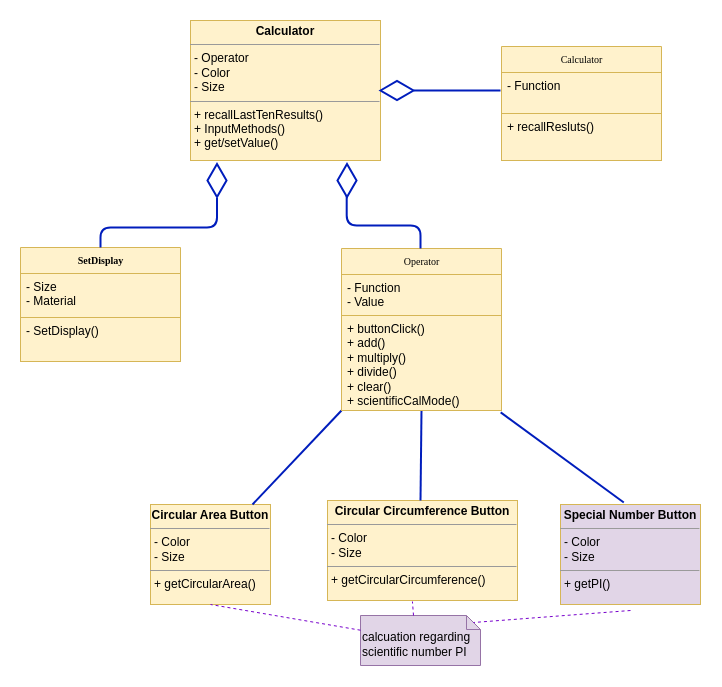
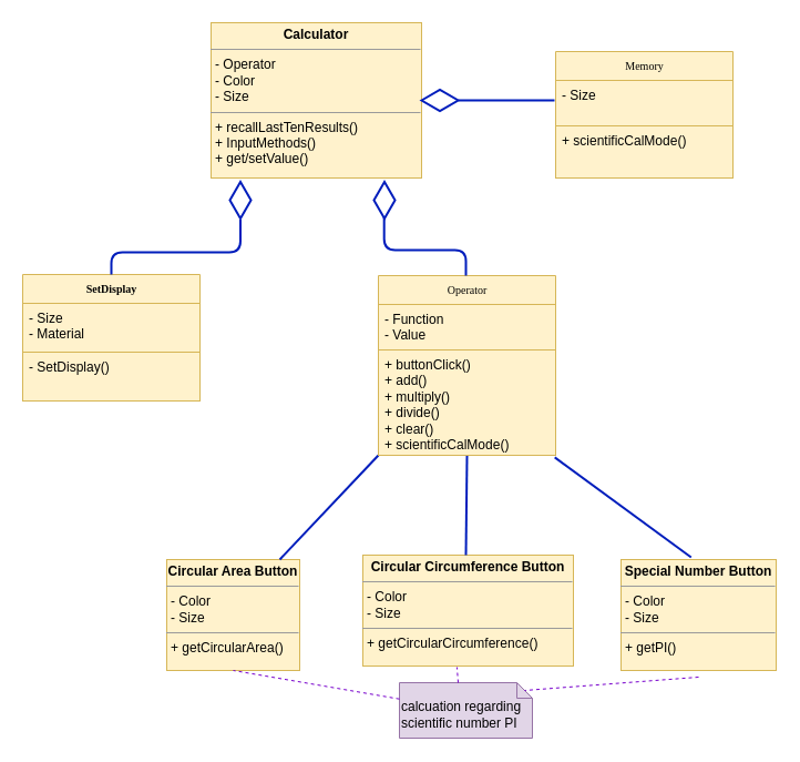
  <mxCell id="0" />
  <mxCell id="1" parent="0" />
  <mxCell id="2" value="&lt;p style=&quot;margin: 0px ; margin-top: 4px ; text-align: center&quot;&gt;&lt;b&gt;Calculator&lt;br&gt;&lt;/b&gt;&lt;/p&gt;&lt;hr size=&quot;1&quot;&gt;&lt;p style=&quot;margin: 0px ; margin-left: 4px&quot;&gt;- Operator&lt;br&gt;- Color&lt;/p&gt;&lt;p style=&quot;margin: 0px ; margin-left: 4px&quot;&gt;- Size&lt;br&gt;&lt;/p&gt;&lt;hr size=&quot;1&quot;&gt;&lt;p style=&quot;margin: 0px ; margin-left: 4px&quot;&gt;+ recallLastTenResults()&lt;br&gt;+ InputMethods()&lt;/p&gt;&lt;p style=&quot;margin: 0px ; margin-left: 4px&quot;&gt;+ get/setValue()&lt;br&gt;&lt;/p&gt;&lt;p style=&quot;margin: 0px ; margin-left: 4px&quot;&gt;&lt;br&gt;&lt;/p&gt;" style="verticalAlign=top;align=left;overflow=fill;fontSize=12;fontFamily=Helvetica;html=1;rounded=0;shadow=0;comic=0;labelBackgroundColor=none;strokeColor=#d6b656;strokeWidth=1;fillColor=#fff2cc;" parent="1" vertex="1"><mxGeometry x="190" y="20" width="190" height="140" as="geometry" /></mxCell>
  <mxCell id="3" value="&lt;b&gt;SetDisplay&lt;/b&gt;" style="swimlane;html=1;fontStyle=0;childLayout=stackLayout;horizontal=1;startSize=26;fillColor=#fff2cc;horizontalStack=0;resizeParent=1;resizeLast=0;collapsible=1;marginBottom=0;swimlaneFillColor=#ffffff;rounded=0;shadow=0;comic=0;labelBackgroundColor=none;strokeColor=#d6b656;strokeWidth=1;fontFamily=Verdana;fontSize=10;align=center;" parent="1" vertex="1"><mxGeometry x="20" y="247" width="160" height="114" as="geometry"><mxRectangle x="510" y="68.5" width="70" height="26" as="alternateBounds" /></mxGeometry></mxCell>
  <mxCell id="4" value="&lt;div&gt;- Size&lt;/div&gt;&lt;div&gt;- Material&lt;br&gt;&lt;/div&gt;" style="text;html=1;strokeColor=#d6b656;fillColor=#fff2cc;align=left;verticalAlign=top;spacingLeft=4;spacingRight=4;whiteSpace=wrap;overflow=hidden;rotatable=0;points=[[0,0.5],[1,0.5]];portConstraint=eastwest;" parent="3" vertex="1"><mxGeometry y="26" width="160" height="44" as="geometry" /></mxCell>
  <mxCell id="5" value="- SetDisplay()" style="text;html=1;strokeColor=#d6b656;fillColor=#fff2cc;align=left;verticalAlign=top;spacingLeft=4;spacingRight=4;whiteSpace=wrap;overflow=hidden;rotatable=0;points=[[0,0.5],[1,0.5]];portConstraint=eastwest;" vertex="1" parent="3"><mxGeometry y="70" width="160" height="44" as="geometry" /></mxCell>
  <mxCell id="6" value="Operator" style="swimlane;html=1;fontStyle=0;childLayout=stackLayout;horizontal=1;startSize=26;fillColor=#fff2cc;horizontalStack=0;resizeParent=1;resizeLast=0;collapsible=1;marginBottom=0;swimlaneFillColor=#ffffff;rounded=0;shadow=0;comic=0;labelBackgroundColor=none;strokeColor=#d6b656;strokeWidth=1;fontFamily=Verdana;fontSize=10;align=center;" parent="1" vertex="1"><mxGeometry x="341" y="248" width="160" height="72" as="geometry"><mxRectangle x="510" y="68.5" width="70" height="26" as="alternateBounds" /></mxGeometry></mxCell>
  <mxCell id="7" value="&lt;div&gt;- Function&lt;br&gt;&lt;/div&gt;&lt;div&gt;- Value&lt;br&gt;&lt;/div&gt;" style="text;html=1;strokeColor=#d6b656;fillColor=#fff2cc;align=left;verticalAlign=top;spacingLeft=4;spacingRight=4;whiteSpace=wrap;overflow=hidden;rotatable=0;points=[[0,0.5],[1,0.5]];portConstraint=eastwest;" parent="6" vertex="1"><mxGeometry y="26" width="160" height="44" as="geometry" /></mxCell>
- <mxCell id="8" value="&lt;p style=&quot;margin: 0px ; margin-top: 4px ; text-align: center&quot;&gt;&lt;b&gt;Special Number Button&lt;br&gt;&lt;/b&gt;&lt;/p&gt;&lt;hr size=&quot;1&quot;&gt;&lt;p style=&quot;margin: 0px ; margin-left: 4px&quot;&gt;- Color&lt;/p&gt;&lt;p style=&quot;margin: 0px ; margin-left: 4px&quot;&gt;- Size&lt;br&gt;&lt;/p&gt;&lt;hr size=&quot;1&quot;&gt;&lt;p style=&quot;margin: 0px ; margin-left: 4px&quot;&gt;+ getPI()&lt;br&gt;&lt;/p&gt;" style="verticalAlign=top;align=left;overflow=fill;fontSize=12;fontFamily=Helvetica;html=1;rounded=0;shadow=0;comic=0;labelBackgroundColor=none;strokeColor=#d6b656;strokeWidth=1;fillColor=#e1d5e7;" parent="1" vertex="1"><mxGeometry x="560" y="504" width="140" height="100" as="geometry" /></mxCell>
+ <mxCell id="8" value="&lt;p style=&quot;margin: 0px ; margin-top: 4px ; text-align: center&quot;&gt;&lt;b&gt;Special Number Button&lt;br&gt;&lt;/b&gt;&lt;/p&gt;&lt;hr size=&quot;1&quot;&gt;&lt;p style=&quot;margin: 0px ; margin-left: 4px&quot;&gt;- Color&lt;/p&gt;&lt;p style=&quot;margin: 0px ; margin-left: 4px&quot;&gt;- Size&lt;br&gt;&lt;/p&gt;&lt;hr size=&quot;1&quot;&gt;&lt;p style=&quot;margin: 0px ; margin-left: 4px&quot;&gt;+ getPI()&lt;br&gt;&lt;/p&gt;" style="verticalAlign=top;align=left;overflow=fill;fontSize=12;fontFamily=Helvetica;html=1;rounded=0;shadow=0;comic=0;labelBackgroundColor=none;strokeColor=#d6b656;strokeWidth=1;fillColor=#fff2cc;" parent="1" vertex="1"><mxGeometry x="560" y="504" width="140" height="100" as="geometry" /></mxCell>
  <mxCell id="9" value="&lt;p style=&quot;margin: 0px ; margin-top: 4px ; text-align: center&quot;&gt;&lt;b&gt;Circular Area Button&lt;br&gt;&lt;/b&gt;&lt;/p&gt;&lt;hr size=&quot;1&quot;&gt;&lt;p style=&quot;margin: 0px ; margin-left: 4px&quot;&gt;- Color&lt;/p&gt;&lt;p style=&quot;margin: 0px ; margin-left: 4px&quot;&gt;- Size&lt;br&gt;&lt;/p&gt;&lt;hr size=&quot;1&quot;&gt;&lt;p style=&quot;margin: 0px ; margin-left: 4px&quot;&gt;+ getCircularArea()&lt;br&gt;&lt;/p&gt;" style="verticalAlign=top;align=left;overflow=fill;fontSize=12;fontFamily=Helvetica;html=1;rounded=0;shadow=0;comic=0;labelBackgroundColor=none;strokeColor=#d6b656;strokeWidth=1;fillColor=#fff2cc;" parent="1" vertex="1"><mxGeometry x="150" y="504" width="120" height="100" as="geometry" /></mxCell>
  <mxCell id="10" value="&lt;p style=&quot;margin: 0px ; margin-top: 4px ; text-align: center&quot;&gt;&lt;b&gt;Circular Circumference Button&lt;br&gt;&lt;/b&gt;&lt;/p&gt;&lt;hr size=&quot;1&quot;&gt;&lt;p style=&quot;margin: 0px ; margin-left: 4px&quot;&gt;- Color&lt;/p&gt;&lt;p style=&quot;margin: 0px ; margin-left: 4px&quot;&gt;- Size&lt;br&gt;&lt;/p&gt;&lt;hr size=&quot;1&quot;&gt;&lt;p style=&quot;margin: 0px ; margin-left: 4px&quot;&gt;+ getCircularCircumference()&lt;br&gt;&lt;/p&gt;" style="verticalAlign=top;align=left;overflow=fill;fontSize=12;fontFamily=Helvetica;html=1;rounded=0;shadow=0;comic=0;labelBackgroundColor=none;strokeColor=#d6b656;strokeWidth=1;fillColor=#fff2cc;" parent="1" vertex="1"><mxGeometry x="327" y="500" width="190" height="100" as="geometry" /></mxCell>
  <mxCell id="11" value="" style="html=1;whiteSpace=wrap;aspect=fixed;shape=isoRectangle;rotation=90;fillColor=none;strokeColor=#001DBC;fontColor=#ffffff;strokeWidth=2;" parent="1" vertex="1"><mxGeometry x="200" y="170" width="33" height="20" as="geometry" /></mxCell>
  <mxCell id="12" value="" style="html=1;whiteSpace=wrap;aspect=fixed;shape=isoRectangle;rotation=90;strokeWidth=2;fillColor=none;strokeColor=#001DBC;fontColor=#ffffff;" parent="1" vertex="1"><mxGeometry x="330" y="170" width="33" height="20" as="geometry" /></mxCell>
  <mxCell id="13" value="" style="edgeStyle=segmentEdgeStyle;endArrow=none;html=1;endFill=0;strokeWidth=2;fillColor=#0050ef;strokeColor=#001DBC;" parent="1" edge="1"><mxGeometry width="50" height="50" relative="1" as="geometry"><mxPoint x="216.5" y="197.5" as="sourcePoint" /><mxPoint x="100" y="247" as="targetPoint" /><Array as="points"><mxPoint x="216" y="227" /><mxPoint x="100" y="227" /><mxPoint x="100" y="247" /></Array></mxGeometry></mxCell>
  <mxCell id="14" value="" style="edgeStyle=segmentEdgeStyle;endArrow=none;html=1;endFill=0;fillColor=#0050ef;strokeColor=#001DBC;strokeWidth=2;" parent="1" edge="1"><mxGeometry width="50" height="50" relative="1" as="geometry"><mxPoint x="346.2" y="195.6" as="sourcePoint" /><mxPoint x="420" y="248" as="targetPoint" /><Array as="points"><mxPoint x="347" y="225" /><mxPoint x="420" y="225" /><mxPoint x="420" y="246" /></Array></mxGeometry></mxCell>
  <mxCell id="15" value="" style="endArrow=none;html=1;entryX=0.5;entryY=1;entryDx=0;entryDy=0;entryPerimeter=0;strokeWidth=2;fillColor=#0050ef;strokeColor=#001DBC;" parent="1" edge="1"><mxGeometry width="50" height="50" relative="1" as="geometry"><mxPoint x="252" y="504" as="sourcePoint" /><mxPoint x="341" y="410" as="targetPoint" /></mxGeometry></mxCell>
  <mxCell id="16" value="" style="endArrow=none;html=1;entryX=0.5;entryY=1;entryDx=0;entryDy=0;entryPerimeter=0;strokeWidth=2;fillColor=#0050ef;strokeColor=#001DBC;" parent="1" edge="1"><mxGeometry width="50" height="50" relative="1" as="geometry"><mxPoint x="420" y="500" as="sourcePoint" /><mxPoint x="421" y="410" as="targetPoint" /></mxGeometry></mxCell>
  <mxCell id="17" value="" style="endArrow=none;html=1;entryX=0.5;entryY=1;entryDx=0;entryDy=0;entryPerimeter=0;exitX=0.5;exitY=0;exitDx=0;exitDy=0;strokeWidth=2;fillColor=#0050ef;strokeColor=#001DBC;" parent="1" edge="1"><mxGeometry width="50" height="50" relative="1" as="geometry"><mxPoint x="623.3" y="502" as="sourcePoint" /><mxPoint x="500.2" y="411.9" as="targetPoint" /></mxGeometry></mxCell>
  <mxCell id="18" value="&lt;div&gt;+ buttonClick()&lt;/div&gt;&lt;div&gt;+ add()&lt;/div&gt;&lt;div&gt;+ multiply()&lt;/div&gt;&lt;div&gt;+ divide()&lt;/div&gt;&lt;div&gt;+ clear()&lt;/div&gt;&lt;div&gt;+ scientificCalMode()&lt;br&gt;&lt;/div&gt;&lt;div&gt;&lt;br&gt;&lt;/div&gt;" style="text;html=1;strokeColor=#d6b656;fillColor=#fff2cc;align=left;verticalAlign=top;spacingLeft=4;spacingRight=4;whiteSpace=wrap;overflow=hidden;rotatable=0;points=[[0,0.5],[1,0.5]];portConstraint=eastwest;" vertex="1" parent="1"><mxGeometry x="341" y="315" width="160" height="95" as="geometry" /></mxCell>
- <mxCell id="19" value="Calculator" style="swimlane;html=1;fontStyle=0;childLayout=stackLayout;horizontal=1;startSize=26;fillColor=#fff2cc;horizontalStack=0;resizeParent=1;resizeLast=0;collapsible=1;marginBottom=0;swimlaneFillColor=#ffffff;rounded=0;shadow=0;comic=0;labelBackgroundColor=none;strokeColor=#d6b656;strokeWidth=1;fontFamily=Verdana;fontSize=10;align=center;" vertex="1" parent="1"><mxGeometry x="501" y="46" width="160" height="114" as="geometry"><mxRectangle x="510" y="68.5" width="70" height="26" as="alternateBounds" /></mxGeometry></mxCell>
- <mxCell id="20" value="&lt;div&gt;- Function&lt;br&gt;&lt;/div&gt;" style="text;html=1;strokeColor=#d6b656;fillColor=#fff2cc;align=left;verticalAlign=top;spacingLeft=4;spacingRight=4;whiteSpace=wrap;overflow=hidden;rotatable=0;points=[[0,0.5],[1,0.5]];portConstraint=eastwest;" vertex="1" parent="19"><mxGeometry y="26" width="160" height="44" as="geometry" /></mxCell>
+ <mxCell id="19" value="Memory" style="swimlane;html=1;fontStyle=0;childLayout=stackLayout;horizontal=1;startSize=26;fillColor=#fff2cc;horizontalStack=0;resizeParent=1;resizeLast=0;collapsible=1;marginBottom=0;swimlaneFillColor=#ffffff;rounded=0;shadow=0;comic=0;labelBackgroundColor=none;strokeColor=#d6b656;strokeWidth=1;fontFamily=Verdana;fontSize=10;align=center;" vertex="1" parent="1"><mxGeometry x="501" y="46" width="160" height="114" as="geometry"><mxRectangle x="510" y="68.5" width="70" height="26" as="alternateBounds" /></mxGeometry></mxCell>
+ <mxCell id="20" value="&lt;div&gt;- Size&lt;br&gt;&lt;/div&gt;" style="text;html=1;strokeColor=#d6b656;fillColor=#fff2cc;align=left;verticalAlign=top;spacingLeft=4;spacingRight=4;whiteSpace=wrap;overflow=hidden;rotatable=0;points=[[0,0.5],[1,0.5]];portConstraint=eastwest;" vertex="1" parent="19"><mxGeometry y="26" width="160" height="44" as="geometry" /></mxCell>
  <mxCell id="21" value="&lt;div&gt;- Function&lt;br&gt;&lt;/div&gt;&lt;div&gt;- Value&lt;br&gt;&lt;/div&gt;" style="text;html=1;strokeColor=#d6b656;fillColor=#fff2cc;align=left;verticalAlign=top;spacingLeft=4;spacingRight=4;whiteSpace=wrap;overflow=hidden;rotatable=0;points=[[0,0.5],[1,0.5]];portConstraint=eastwest;" vertex="1" parent="19"><mxGeometry y="70" width="160" height="44" as="geometry" /></mxCell>
- <mxCell id="22" value="+ recallResluts()" style="text;html=1;strokeColor=#d6b656;fillColor=#fff2cc;align=left;verticalAlign=top;spacingLeft=4;spacingRight=4;whiteSpace=wrap;overflow=hidden;rotatable=0;points=[[0,0.5],[1,0.5]];portConstraint=eastwest;" vertex="1" parent="1"><mxGeometry x="501" y="113" width="160" height="47" as="geometry" /></mxCell>
+ <mxCell id="22" value="+ scientificCalMode()" style="text;html=1;strokeColor=#d6b656;fillColor=#fff2cc;align=left;verticalAlign=top;spacingLeft=4;spacingRight=4;whiteSpace=wrap;overflow=hidden;rotatable=0;points=[[0,0.5],[1,0.5]];portConstraint=eastwest;" vertex="1" parent="1"><mxGeometry x="501" y="113" width="160" height="47" as="geometry" /></mxCell>
  <mxCell id="23" value="" style="html=1;whiteSpace=wrap;aspect=fixed;shape=isoRectangle;rotation=0;strokeWidth=2;fillColor=none;strokeColor=#001DBC;fontColor=#ffffff;" vertex="1" parent="1"><mxGeometry x="380" y="80" width="33" height="20" as="geometry" /></mxCell>
  <mxCell id="24" value="" style="edgeStyle=segmentEdgeStyle;endArrow=none;html=1;endFill=0;fillColor=#0050ef;strokeColor=#001DBC;strokeWidth=2;" edge="1" parent="1"><mxGeometry width="50" height="50" relative="1" as="geometry"><mxPoint x="413" y="90" as="sourcePoint" /><mxPoint x="500" y="90" as="targetPoint" /><Array as="points"><mxPoint x="487" y="90" /></Array></mxGeometry></mxCell>
  <mxCell id="25" value="&lt;div&gt;&lt;br&gt;&lt;/div&gt;&lt;div&gt;calcuation regarding&lt;br&gt;&lt;/div&gt;&lt;div&gt;scientific number PI&lt;/div&gt;" style="shape=note;whiteSpace=wrap;html=1;size=14;verticalAlign=top;align=left;spacingTop=-6;fillColor=#e1d5e7;strokeColor=#9673a6;" vertex="1" parent="1"><mxGeometry x="360" y="615" width="120" height="50" as="geometry" /></mxCell>
  <mxCell id="26" value="" style="endArrow=none;dashed=1;html=1;entryX=0.5;entryY=1;entryDx=0;entryDy=0;fillColor=#aa00ff;strokeColor=#7700CC;" edge="1" parent="1" source="25" target="9"><mxGeometry width="50" height="50" relative="1" as="geometry"><mxPoint x="170" y="770" as="sourcePoint" /><mxPoint x="220" y="720" as="targetPoint" /></mxGeometry></mxCell>
  <mxCell id="27" value="" style="endArrow=none;dashed=1;html=1;entryX=0;entryY=0;entryDx=113;entryDy=7;entryPerimeter=0;fillColor=#aa00ff;strokeColor=#7700CC;" edge="1" parent="1" target="25"><mxGeometry width="50" height="50" relative="1" as="geometry"><mxPoint x="630" y="610" as="sourcePoint" /><mxPoint x="530" y="656" as="targetPoint" /></mxGeometry></mxCell>
  <mxCell id="28" value="" style="endArrow=none;dashed=1;html=1;entryX=0.447;entryY=1.01;entryDx=0;entryDy=0;entryPerimeter=0;exitX=0;exitY=0;exitDx=53;exitDy=0;exitPerimeter=0;fillColor=#aa00ff;strokeColor=#7700CC;" edge="1" parent="1" source="25" target="10"><mxGeometry width="50" height="50" relative="1" as="geometry"><mxPoint x="380" y="681.857" as="sourcePoint" /><mxPoint x="230" y="624" as="targetPoint" /></mxGeometry></mxCell>
